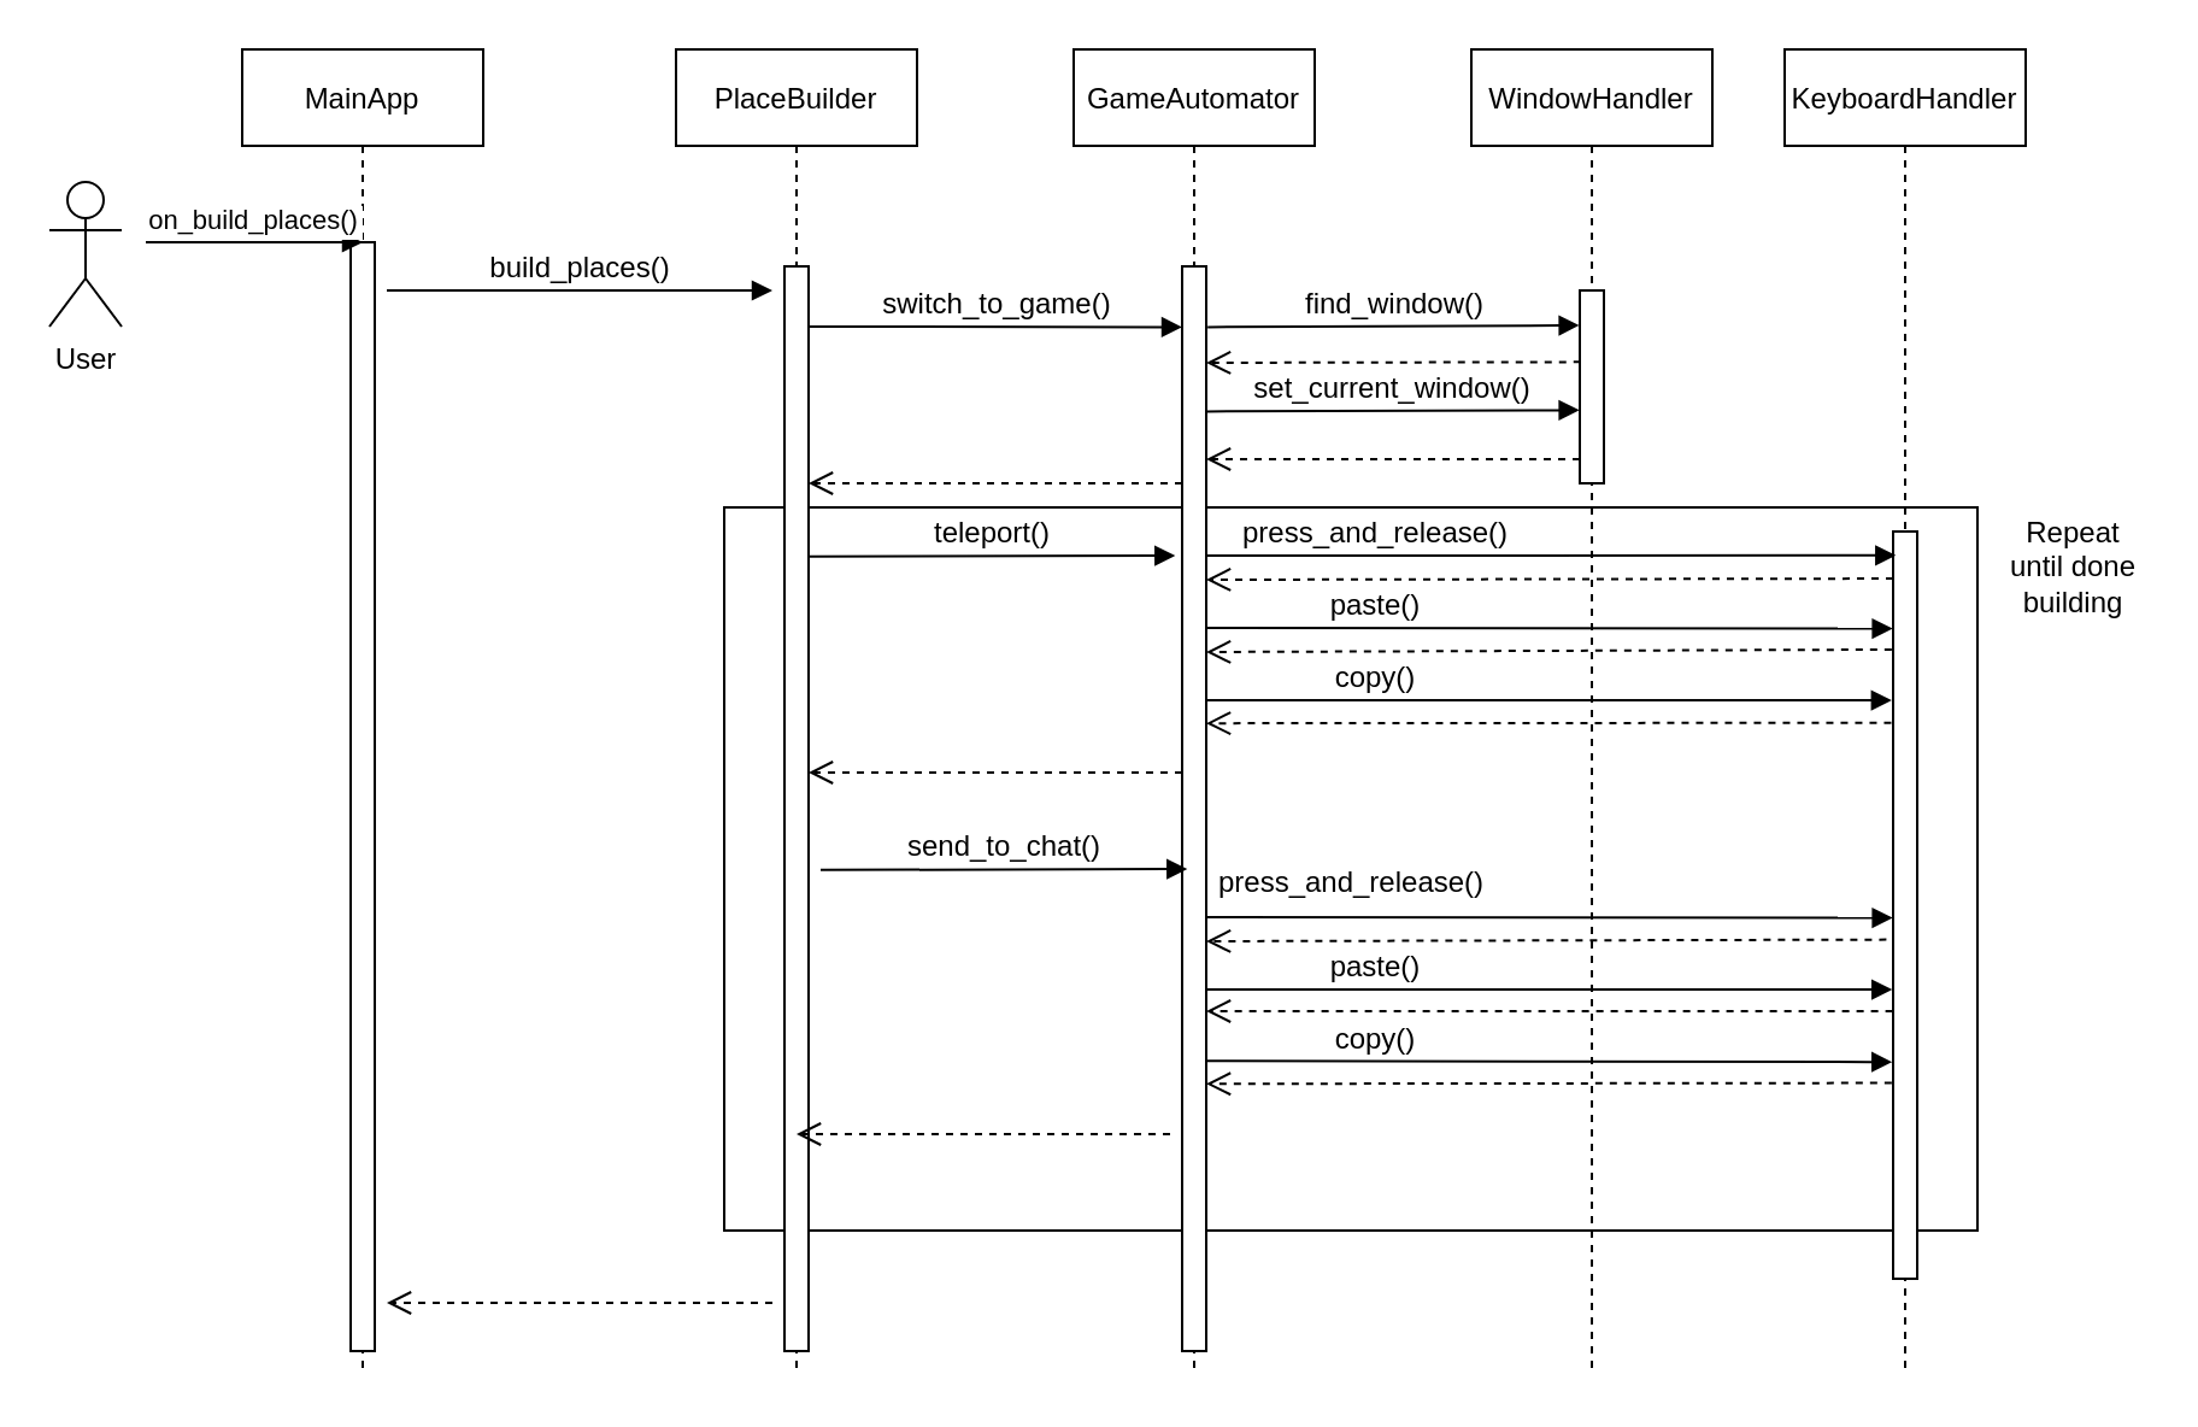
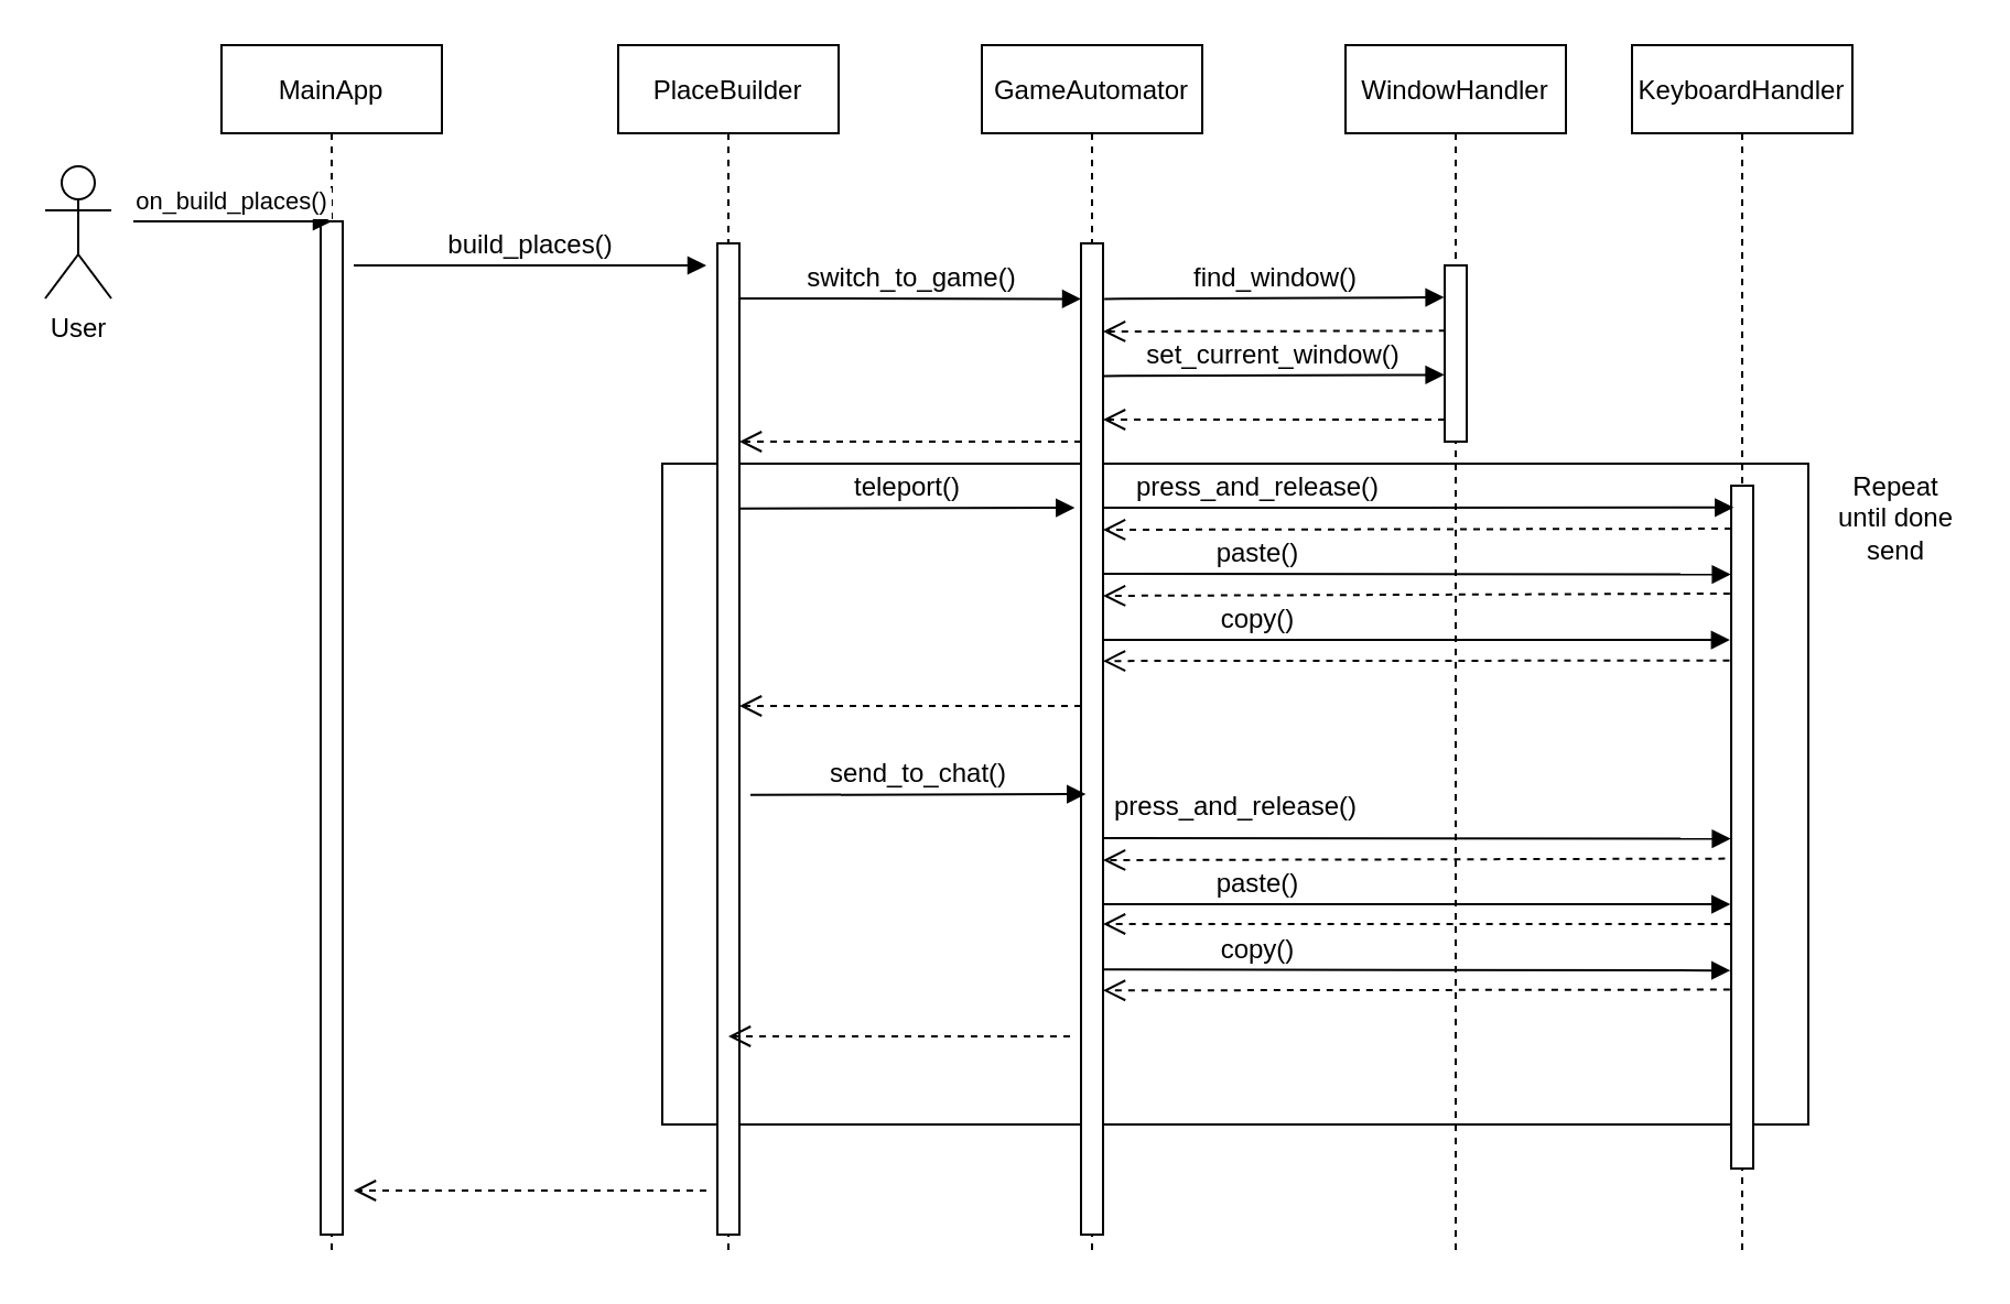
  <mxCell id="0" />
  <mxCell id="1" parent="0" />
  <mxCell id="2" value="MainApp" style="shape=umlLifeline;perimeter=lifelinePerimeter;container=1;collapsible=0;recursiveResize=0;rounded=0;shadow=0;strokeWidth=1;" parent="1" vertex="1"><mxGeometry x="100" y="20" width="100" height="550" as="geometry" /></mxCell>
  <mxCell id="3" value="" style="points=[];perimeter=orthogonalPerimeter;rounded=0;shadow=0;strokeWidth=1;" parent="2" vertex="1"><mxGeometry x="45" y="80" width="10" height="460" as="geometry" /></mxCell>
  <mxCell id="4" value="PlaceBuilder" style="shape=umlLifeline;perimeter=lifelinePerimeter;container=1;collapsible=0;recursiveResize=0;rounded=0;shadow=0;strokeWidth=1;" parent="1" vertex="1"><mxGeometry x="280" y="20" width="100" height="550" as="geometry" /></mxCell>
  <mxCell id="5" value="" style="rounded=0;whiteSpace=wrap;html=1;" vertex="1" parent="4"><mxGeometry x="20" y="190" width="520" height="300" as="geometry" /></mxCell>
  <mxCell id="6" value="" style="points=[];perimeter=orthogonalPerimeter;rounded=0;shadow=0;strokeWidth=1;" parent="4" vertex="1"><mxGeometry x="45" y="90" width="10" height="450" as="geometry" /></mxCell>
  <mxCell id="7" value="teleport()" style="html=1;verticalAlign=bottom;endArrow=block;rounded=0;fontSize=12;exitX=0.6;exitY=0.343;exitDx=0;exitDy=0;exitPerimeter=0;entryX=-0.286;entryY=0.039;entryDx=0;entryDy=0;entryPerimeter=0;" edge="1" parent="4"><mxGeometry width="80" relative="1" as="geometry"><mxPoint x="55" y="210.43" as="sourcePoint" /><mxPoint x="207.14" y="210" as="targetPoint" /></mxGeometry></mxCell>
  <mxCell id="8" value="on_build_places()" style="verticalAlign=bottom;endArrow=block;entryX=0;entryY=0;shadow=0;strokeWidth=1;" parent="1" edge="1"><mxGeometry relative="1" as="geometry"><mxPoint x="60" y="100" as="sourcePoint" /><mxPoint x="150" y="100" as="targetPoint" /></mxGeometry></mxCell>
  <mxCell id="9" value="User" style="shape=umlActor;verticalLabelPosition=bottom;verticalAlign=top;html=1;outlineConnect=0;fontSize=12;" parent="1" vertex="1"><mxGeometry x="20" y="75" width="30" height="60" as="geometry" /></mxCell>
  <mxCell id="10" value="build_places()" style="html=1;verticalAlign=bottom;endArrow=block;rounded=0;fontSize=12;exitX=0.6;exitY=0.343;exitDx=0;exitDy=0;exitPerimeter=0;entryX=0.4;entryY=0.343;entryDx=0;entryDy=0;entryPerimeter=0;" parent="1" edge="1"><mxGeometry width="80" relative="1" as="geometry"><mxPoint x="160" y="120" as="sourcePoint" /><mxPoint x="320" y="120" as="targetPoint" /></mxGeometry></mxCell>
  <mxCell id="11" value="WindowHandler" style="shape=umlLifeline;perimeter=lifelinePerimeter;container=1;collapsible=0;recursiveResize=0;rounded=0;shadow=0;strokeWidth=1;" parent="1" vertex="1"><mxGeometry x="610" y="20" width="100" height="550" as="geometry" /></mxCell>
  <mxCell id="12" value="" style="points=[];perimeter=orthogonalPerimeter;rounded=0;shadow=0;strokeWidth=1;" parent="11" vertex="1"><mxGeometry x="45" y="100" width="10" height="80" as="geometry" /></mxCell>
  <mxCell id="13" value="KeyboardHandler" style="shape=umlLifeline;perimeter=lifelinePerimeter;container=1;collapsible=0;recursiveResize=0;rounded=0;shadow=0;strokeWidth=1;" parent="1" vertex="1"><mxGeometry x="740" y="20" width="100" height="550" as="geometry" /></mxCell>
  <mxCell id="14" value="" style="points=[];perimeter=orthogonalPerimeter;rounded=0;shadow=0;strokeWidth=1;" parent="13" vertex="1"><mxGeometry x="45" y="200" width="10" height="310" as="geometry" /></mxCell>
  <mxCell id="15" value="GameAutomator" style="shape=umlLifeline;perimeter=lifelinePerimeter;container=1;collapsible=0;recursiveResize=0;rounded=0;shadow=0;strokeWidth=1;" vertex="1" parent="1"><mxGeometry x="445" y="20" width="100" height="550" as="geometry" /></mxCell>
  <mxCell id="16" value="" style="points=[];perimeter=orthogonalPerimeter;rounded=0;shadow=0;strokeWidth=1;" vertex="1" parent="15"><mxGeometry x="45" y="90" width="10" height="450" as="geometry" /></mxCell>
  <mxCell id="17" value="switch_to_game()" style="html=1;verticalAlign=bottom;endArrow=block;rounded=0;fontSize=12;exitX=0.6;exitY=0.343;exitDx=0;exitDy=0;exitPerimeter=0;entryX=0;entryY=0.056;entryDx=0;entryDy=0;entryPerimeter=0;" edge="1" parent="15" target="16"><mxGeometry width="80" relative="1" as="geometry"><mxPoint x="-110" y="115" as="sourcePoint" /><mxPoint x="50" y="115" as="targetPoint" /></mxGeometry></mxCell>
  <mxCell id="18" value="set_current_window()" style="html=1;verticalAlign=bottom;endArrow=block;rounded=0;fontSize=12;exitX=1.18;exitY=0.04;exitDx=0;exitDy=0;exitPerimeter=0;entryX=-0.019;entryY=0.621;entryDx=0;entryDy=0;entryPerimeter=0;" edge="1" parent="15" target="12"><mxGeometry width="80" relative="1" as="geometry"><mxPoint x="55.0" y="150.2" as="sourcePoint" /><mxPoint x="205" y="150" as="targetPoint" /></mxGeometry></mxCell>
  <mxCell id="19" value="" style="html=1;verticalAlign=bottom;endArrow=open;dashed=1;endSize=8;rounded=0;fontSize=12;entryX=0.6;entryY=0.373;entryDx=0;entryDy=0;entryPerimeter=0;" edge="1" parent="15"><mxGeometry relative="1" as="geometry"><mxPoint x="210" y="170" as="sourcePoint" /><mxPoint x="55" y="170" as="targetPoint" /></mxGeometry></mxCell>
  <mxCell id="20" value="copy()" style="html=1;verticalAlign=bottom;endArrow=block;rounded=0;fontSize=12;exitX=0.6;exitY=0.343;exitDx=0;exitDy=0;exitPerimeter=0;entryX=-0.058;entryY=0.226;entryDx=0;entryDy=0;entryPerimeter=0;" edge="1" parent="15" target="14"><mxGeometry x="-0.508" width="80" relative="1" as="geometry"><mxPoint x="55" y="270" as="sourcePoint" /><mxPoint x="349.5" y="270" as="targetPoint" /><mxPoint as="offset" /></mxGeometry></mxCell>
  <mxCell id="21" value="" style="html=1;verticalAlign=bottom;endArrow=open;dashed=1;endSize=8;rounded=0;fontSize=12;entryX=0.6;entryY=0.373;entryDx=0;entryDy=0;entryPerimeter=0;exitX=-0.077;exitY=0.256;exitDx=0;exitDy=0;exitPerimeter=0;" edge="1" parent="15" source="14"><mxGeometry relative="1" as="geometry"><mxPoint x="342.2" y="279.31" as="sourcePoint" /><mxPoint x="55" y="279.57" as="targetPoint" /></mxGeometry></mxCell>
  <mxCell id="22" value="" style="html=1;verticalAlign=bottom;endArrow=open;dashed=1;endSize=8;rounded=0;fontSize=12;entryX=0.6;entryY=0.373;entryDx=0;entryDy=0;entryPerimeter=0;" edge="1" parent="1"><mxGeometry relative="1" as="geometry"><mxPoint x="490" y="200" as="sourcePoint" /><mxPoint x="335" y="200" as="targetPoint" /></mxGeometry></mxCell>
  <mxCell id="23" value="find_window()" style="html=1;verticalAlign=bottom;endArrow=block;rounded=0;fontSize=12;exitX=1.058;exitY=0.056;exitDx=0;exitDy=0;exitPerimeter=0;entryX=-0.019;entryY=0.181;entryDx=0;entryDy=0;entryPerimeter=0;" edge="1" parent="1" source="16" target="12"><mxGeometry width="80" relative="1" as="geometry"><mxPoint x="510" y="135.43" as="sourcePoint" /><mxPoint x="650" y="135" as="targetPoint" /></mxGeometry></mxCell>
  <mxCell id="24" value="" style="html=1;verticalAlign=bottom;endArrow=open;dashed=1;endSize=8;rounded=0;fontSize=12;exitX=0.038;exitY=0.371;exitDx=0;exitDy=0;exitPerimeter=0;" edge="1" parent="1" source="12"><mxGeometry relative="1" as="geometry"><mxPoint x="650" y="150" as="sourcePoint" /><mxPoint x="500" y="150" as="targetPoint" /></mxGeometry></mxCell>
  <mxCell id="25" value="" style="html=1;verticalAlign=bottom;endArrow=open;dashed=1;endSize=8;rounded=0;fontSize=12;entryX=0.6;entryY=0.373;entryDx=0;entryDy=0;entryPerimeter=0;" edge="1" parent="1"><mxGeometry relative="1" as="geometry"><mxPoint x="490" y="320" as="sourcePoint" /><mxPoint x="335" y="320" as="targetPoint" /></mxGeometry></mxCell>
  <mxCell id="26" value="press_and_release()" style="html=1;verticalAlign=bottom;endArrow=block;rounded=0;fontSize=12;entryX=0.115;entryY=0.032;entryDx=0;entryDy=0;entryPerimeter=0;" edge="1" parent="1" target="14"><mxGeometry x="-0.511" width="80" relative="1" as="geometry"><mxPoint x="500" y="230" as="sourcePoint" /><mxPoint x="647.14" y="230" as="targetPoint" /><mxPoint as="offset" /></mxGeometry></mxCell>
  <mxCell id="27" value="" style="html=1;verticalAlign=bottom;endArrow=open;dashed=1;endSize=8;rounded=0;fontSize=12;exitX=0;exitY=0.063;exitDx=0;exitDy=0;exitPerimeter=0;" edge="1" parent="1" source="14"><mxGeometry relative="1" as="geometry"><mxPoint x="650" y="240" as="sourcePoint" /><mxPoint x="500" y="240" as="targetPoint" /></mxGeometry></mxCell>
  <mxCell id="28" value="paste()" style="html=1;verticalAlign=bottom;endArrow=block;rounded=0;fontSize=12;entryX=-0.019;entryY=0.13;entryDx=0;entryDy=0;entryPerimeter=0;" edge="1" parent="1" target="14"><mxGeometry x="-0.508" width="80" relative="1" as="geometry"><mxPoint x="500" y="260" as="sourcePoint" /><mxPoint x="789.5" y="260" as="targetPoint" /><mxPoint as="offset" /></mxGeometry></mxCell>
  <mxCell id="29" value="" style="html=1;verticalAlign=bottom;endArrow=open;dashed=1;endSize=8;rounded=0;fontSize=12;exitX=-0.058;exitY=0.158;exitDx=0;exitDy=0;exitPerimeter=0;" edge="1" parent="1" source="14"><mxGeometry relative="1" as="geometry"><mxPoint x="782.2" y="269.31" as="sourcePoint" /><mxPoint x="500" y="270" as="targetPoint" /></mxGeometry></mxCell>
  <mxCell id="30" value="send_to_chat()" style="html=1;verticalAlign=bottom;endArrow=block;rounded=0;fontSize=12;exitX=0.6;exitY=0.343;exitDx=0;exitDy=0;exitPerimeter=0;entryX=-0.286;entryY=0.039;entryDx=0;entryDy=0;entryPerimeter=0;" edge="1" parent="1"><mxGeometry width="80" relative="1" as="geometry"><mxPoint x="340" y="360.43" as="sourcePoint" /><mxPoint x="492.14" y="360" as="targetPoint" /></mxGeometry></mxCell>
  <mxCell id="31" value="copy()" style="html=1;verticalAlign=bottom;endArrow=block;rounded=0;fontSize=12;exitX=0.6;exitY=0.343;exitDx=0;exitDy=0;exitPerimeter=0;entryX=-0.038;entryY=0.71;entryDx=0;entryDy=0;entryPerimeter=0;" edge="1" parent="1" target="14"><mxGeometry x="-0.508" width="80" relative="1" as="geometry"><mxPoint x="500" y="439.57" as="sourcePoint" /><mxPoint x="794.5" y="439.57" as="targetPoint" /><mxPoint as="offset" /></mxGeometry></mxCell>
  <mxCell id="32" value="" style="html=1;verticalAlign=bottom;endArrow=open;dashed=1;endSize=8;rounded=0;fontSize=12;entryX=0.6;entryY=0.373;entryDx=0;entryDy=0;entryPerimeter=0;exitX=-0.058;exitY=0.738;exitDx=0;exitDy=0;exitPerimeter=0;" edge="1" parent="1" source="14"><mxGeometry relative="1" as="geometry"><mxPoint x="787" y="449" as="sourcePoint" /><mxPoint x="500" y="449.14" as="targetPoint" /></mxGeometry></mxCell>
  <mxCell id="33" value="press_and_release()" style="html=1;verticalAlign=bottom;endArrow=block;rounded=0;fontSize=12;entryX=-0.019;entryY=0.517;entryDx=0;entryDy=0;entryPerimeter=0;" edge="1" parent="1" target="14"><mxGeometry x="-0.579" y="5" width="80" relative="1" as="geometry"><mxPoint x="500" y="380" as="sourcePoint" /><mxPoint x="789.5" y="380" as="targetPoint" /><mxPoint as="offset" /></mxGeometry></mxCell>
  <mxCell id="34" value="" style="html=1;verticalAlign=bottom;endArrow=open;dashed=1;endSize=8;rounded=0;fontSize=12;exitX=-0.28;exitY=0.141;exitDx=0;exitDy=0;exitPerimeter=0;" edge="1" parent="1"><mxGeometry relative="1" as="geometry"><mxPoint x="782.2" y="389.31" as="sourcePoint" /><mxPoint x="500" y="390" as="targetPoint" /></mxGeometry></mxCell>
  <mxCell id="35" value="paste()" style="html=1;verticalAlign=bottom;endArrow=block;rounded=0;fontSize=12;entryX=-0.038;entryY=0.613;entryDx=0;entryDy=0;entryPerimeter=0;" edge="1" parent="1" target="14"><mxGeometry x="-0.508" width="80" relative="1" as="geometry"><mxPoint x="500" y="410" as="sourcePoint" /><mxPoint x="789.5" y="409.57" as="targetPoint" /><mxPoint as="offset" /></mxGeometry></mxCell>
  <mxCell id="36" value="" style="html=1;verticalAlign=bottom;endArrow=open;dashed=1;endSize=8;rounded=0;fontSize=12;exitX=-0.019;exitY=0.642;exitDx=0;exitDy=0;exitPerimeter=0;" edge="1" parent="1" source="14"><mxGeometry relative="1" as="geometry"><mxPoint x="782.2" y="418.88" as="sourcePoint" /><mxPoint x="500" y="419" as="targetPoint" /></mxGeometry></mxCell>
  <mxCell id="37" value="" style="html=1;verticalAlign=bottom;endArrow=open;dashed=1;endSize=8;rounded=0;fontSize=12;entryX=0.6;entryY=0.373;entryDx=0;entryDy=0;entryPerimeter=0;" edge="1" parent="1"><mxGeometry relative="1" as="geometry"><mxPoint x="485" y="470" as="sourcePoint" /><mxPoint x="330" y="470" as="targetPoint" /></mxGeometry></mxCell>
  <mxCell id="38" value="" style="html=1;verticalAlign=bottom;endArrow=open;dashed=1;endSize=8;rounded=0;fontSize=12;entryX=0.6;entryY=0.373;entryDx=0;entryDy=0;entryPerimeter=0;exitX=0.4;exitY=0.373;exitDx=0;exitDy=0;exitPerimeter=0;" parent="1" edge="1"><mxGeometry relative="1" as="geometry"><mxPoint x="320" y="540" as="sourcePoint" /><mxPoint x="160" y="540" as="targetPoint" /></mxGeometry></mxCell>
- <mxCell id="39" value="Repeat until done building" style="text;html=1;strokeColor=none;fillColor=none;align=center;verticalAlign=middle;whiteSpace=wrap;rounded=0;" vertex="1" parent="1"><mxGeometry x="830" y="220" width="60" height="30" as="geometry" /></mxCell>
+ <mxCell id="39" value="Repeat until done send" style="text;html=1;strokeColor=none;fillColor=none;align=center;verticalAlign=middle;whiteSpace=wrap;rounded=0;" vertex="1" parent="1"><mxGeometry x="830" y="220" width="60" height="30" as="geometry" /></mxCell>
